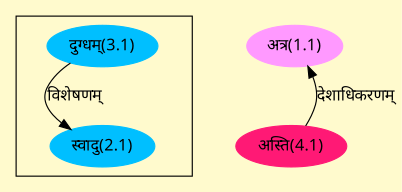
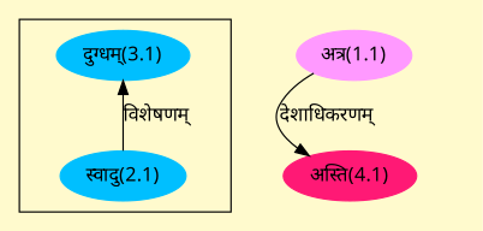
  digraph {
    bgcolor=lemonchiffon1
    compound=true
    fontname="Noto Sans"
    rankdir=BT
    node [color="#00BFFF" fontname="Noto Sans" style=filled]
    edge [dir=back fontname="Noto Sans"]
    n1 [label="स्वादु(2.1)"]
    n2 [label="दुग्धम्(3.1)"]
    n3 [color="#FF1975" label="अस्ति(4.1)"]
    n4 [color="#FF99FF" label="अत्र(1.1)"]
    subgraph cluster_1 {
      n1
      n2
    }
-   n1 -> n2 [label="विशेषणम्"]
-   n4 -> n3 [label="देशाधिकरणम्"]
+   n2 -> n1 [label="विशेषणम्"]
+   n3 -> n4 [label="देशाधिकरणम्"]
  }
